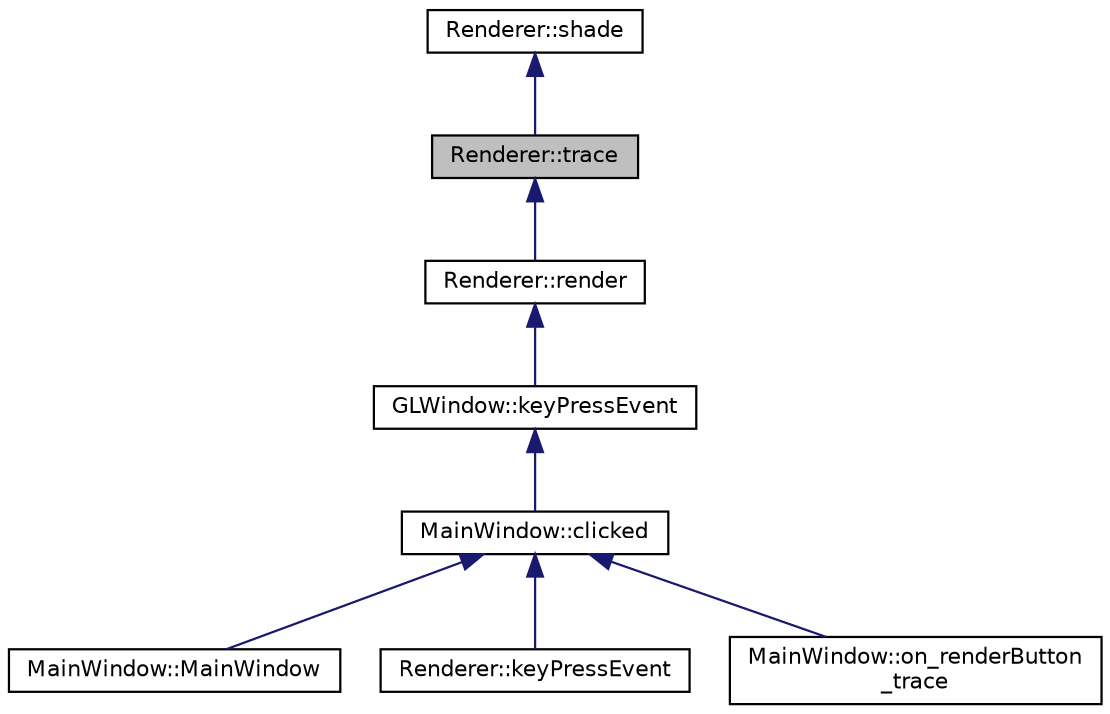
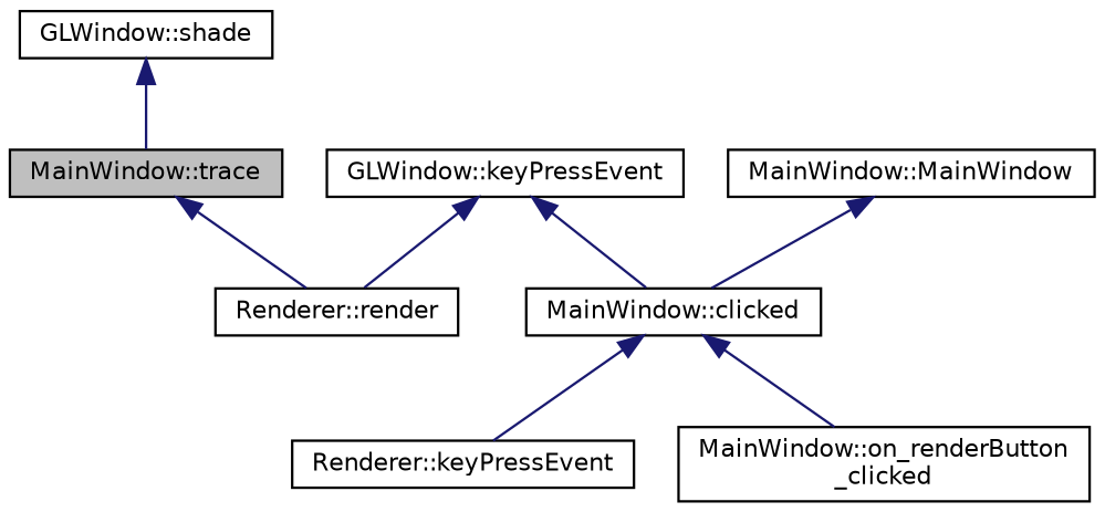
  digraph {
    fontname="DejaVu Sans"
    rankdir=TB
    node [color=black fillcolor=white fontname="DejaVu Sans" fontsize=10 shape=record style=filled]
    edge [color=midnightblue dir=back fontname="DejaVu Sans" fontsize=10 labelfontname=Helvetica labelfontsize=10 style=solid]
-   n1 [fillcolor=grey75 fontcolor=black height=0.2 label="Renderer::trace" width=0.4]
+   n1 [fillcolor=grey75 fontcolor=black height=0.2 label="MainWindow::trace" width=0.4]
    n2 [height=0.2 label="Renderer::render" width=0.4]
-   n3 [height=0.2 label="Renderer::shade" width=0.4]
+   n3 [height=0.2 label="GLWindow::shade" width=0.4]
    n4 [height=0.2 label="GLWindow::keyPressEvent" width=0.4]
    n5 [height=0.2 label="MainWindow::clicked" width=0.4]
    n6 [height=0.2 label="MainWindow::MainWindow" width=0.4]
    n7 [height=0.2 label="Renderer::keyPressEvent" width=0.4]
-   n8 [height=0.2 label="MainWindow::on_renderButton\l_trace" width=0.4]
+   n8 [height=0.2 label="MainWindow::on_renderButton\l_clicked" width=0.4]
    n1 -> n2
-   n2 -> n4
+   n4 -> n2
    n3 -> n1
    n4 -> n5
-   n5 -> n6
+   n6 -> n5
    n5 -> n7
    n5 -> n8
  }
